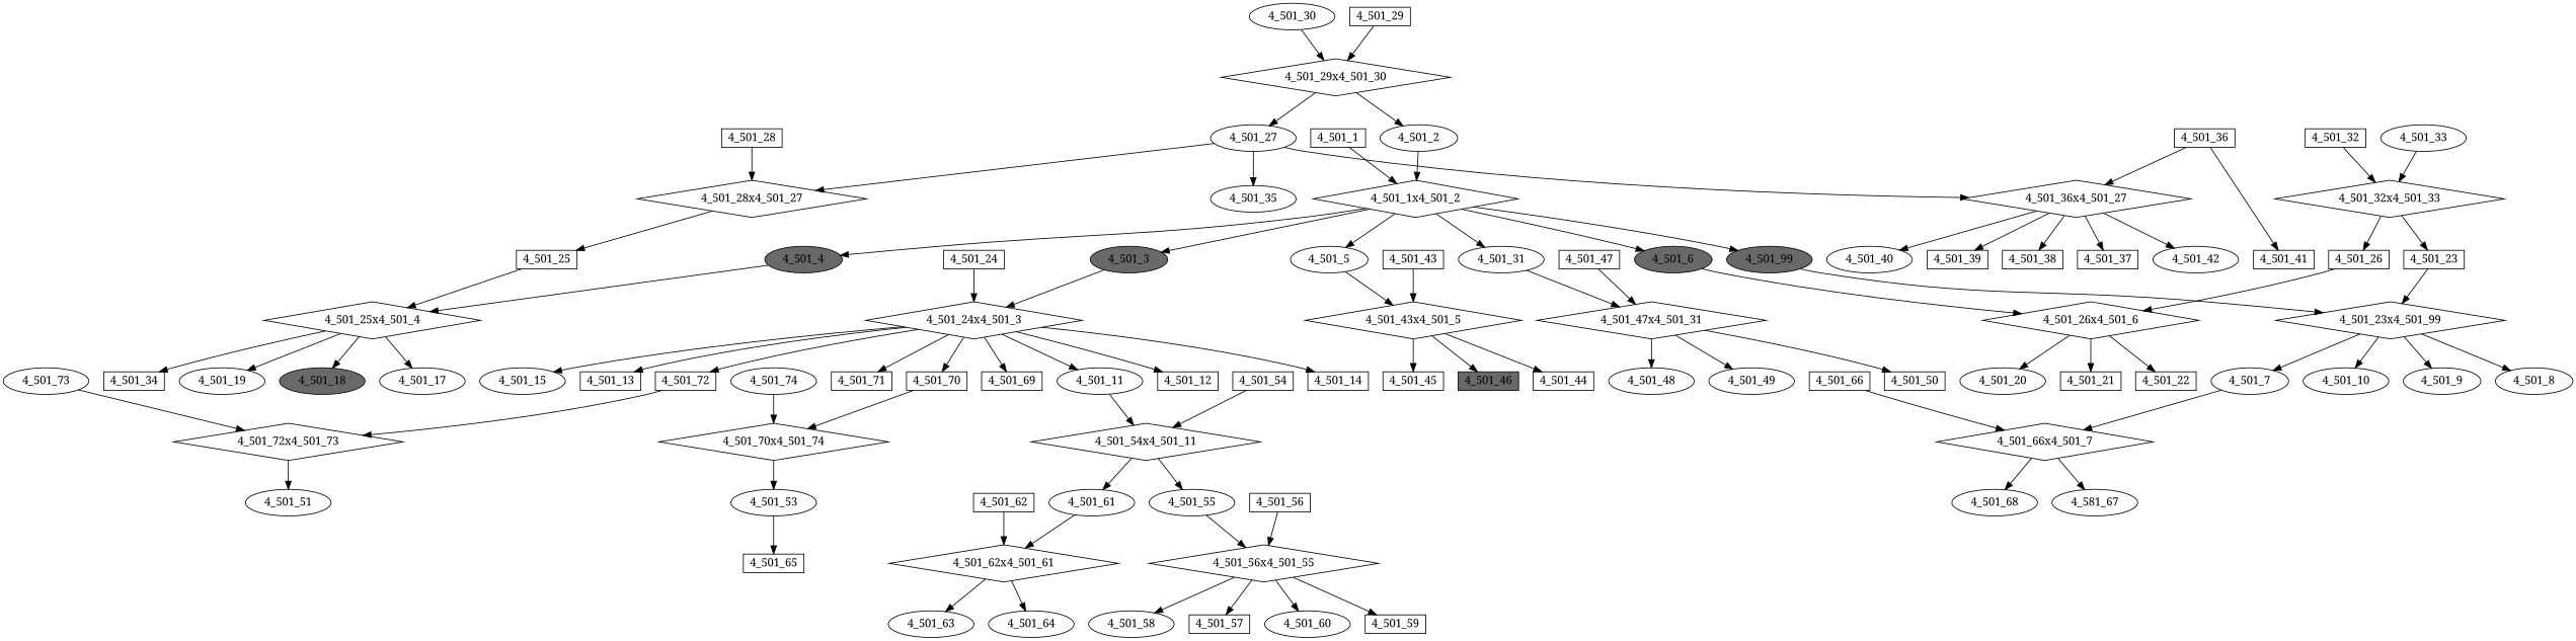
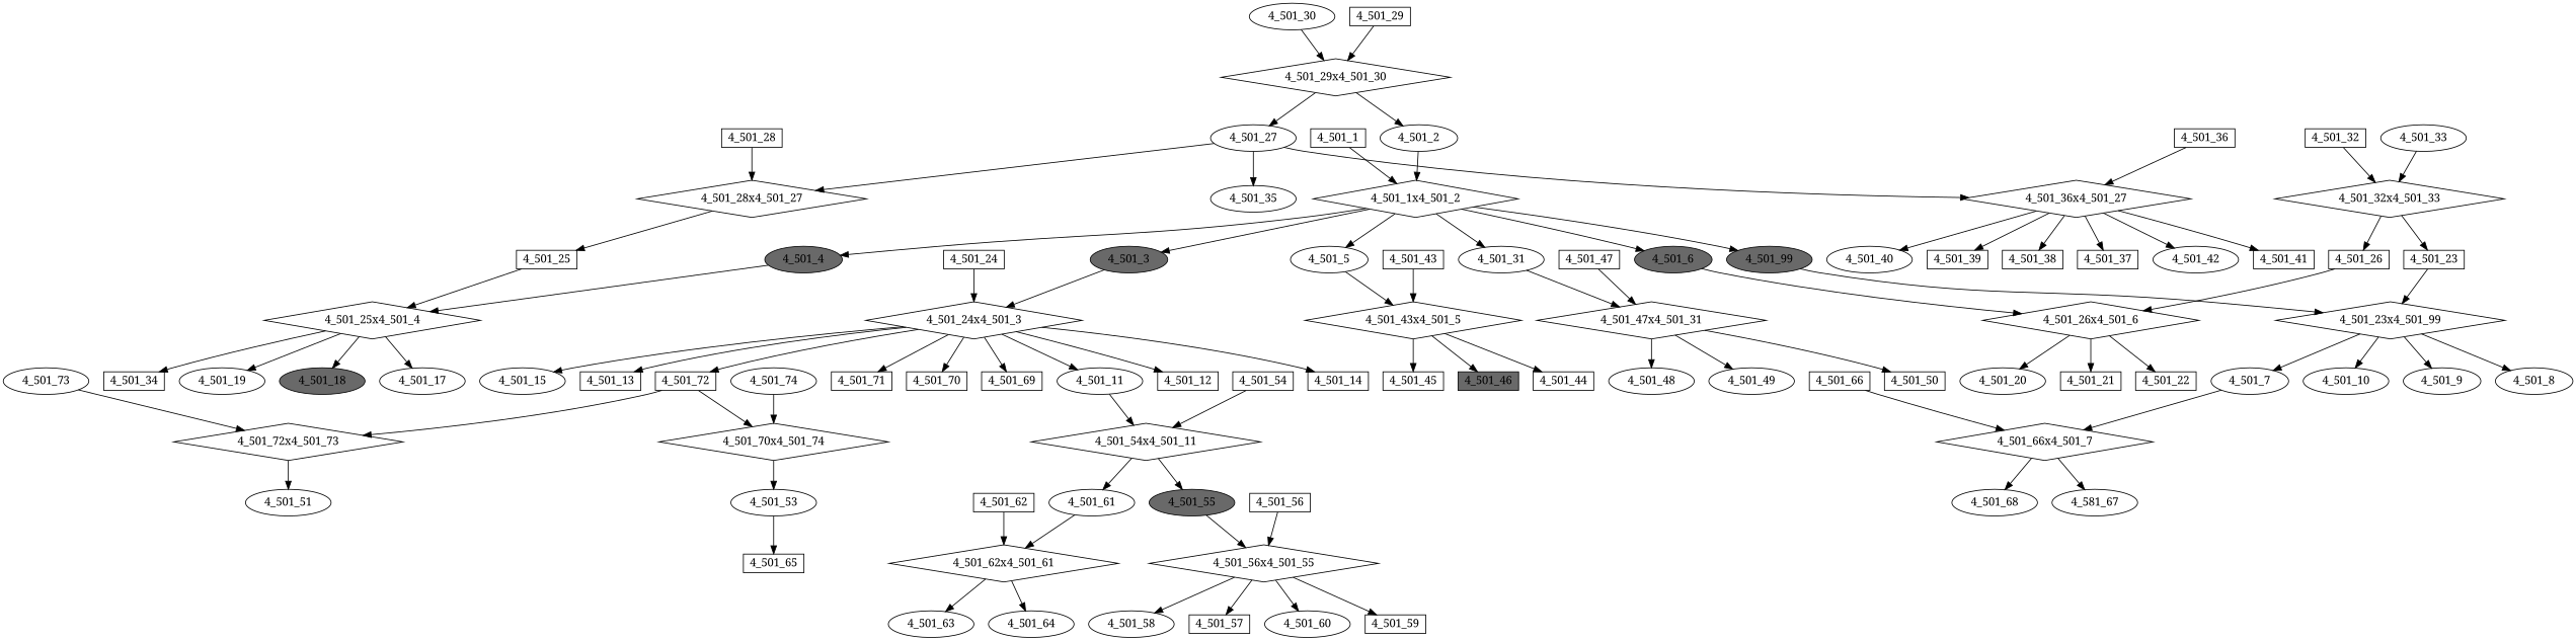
  digraph {
    fontname="Noto Serif"
    node [fillcolor=white fontcolor=black fontname="Noto Serif" regular=0 shape=ellipse style=filled]
    edge [fontname="Noto Serif"]
    "4_501_15" [height=0.3 width=0.5]
    "4_501_24x4_501_3" [height=.1 shape=diamond width=.1 fillcolor="" fontcolor="" regular="" style=""]
    "4_501_13" [height=0.3 shape=box width=0.5]
    "4_501_72" [height=0.3 shape=box width=0.5]
    "4_501_71" [height=0.3 shape=box width=0.5]
    "4_501_70" [height=0.3 shape=box width=0.5]
    "4_501_69" [height=0.3 shape=box width=0.5]
    "4_501_12" [height=0.3 shape=box width=0.5]
    "4_501_11" [height=0.3 width=0.5]
    "4_501_14" [height=0.3 shape=box width=0.5]
    "4_501_72x4_501_73" [height=.1 shape=diamond width=.1 fillcolor="" fontcolor="" regular="" style=""]
    "4_501_70x4_501_74" [height=.1 shape=diamond width=.1 fillcolor="" fontcolor="" regular="" style=""]
    "4_501_54x4_501_11" [height=.1 shape=diamond width=.1 fillcolor="" fontcolor="" regular="" style=""]
    "4_501_9" [height=0.3 width=0.5]
    "4_501_23x4_501_99" [height=.1 shape=diamond width=.1 fillcolor="" fontcolor="" regular="" style=""]
    "4_501_8" [height=0.3 width=0.5]
    "4_501_7" [height=0.3 width=0.5]
    "4_501_10" [height=0.3 width=0.5]
    "4_501_66x4_501_7" [height=.1 shape=diamond width=.1 fillcolor="" fontcolor="" regular="" style=""]
    "4_501_19" [height=0.3 width=0.5]
    "4_501_25x4_501_4" [height=.1 shape=diamond width=.1 fillcolor="" fontcolor="" regular="" style=""]
    "4_501_18" [fillcolor=dimgrey height=0.3 width=0.5]
    "4_501_17" [height=0.3 width=0.5]
    "4_501_34" [height=0.3 shape=box width=0.5]
    "4_501_49" [height=0.3 width=0.5]
    "4_501_47x4_501_31" [height=.1 shape=diamond width=.1 fillcolor="" fontcolor="" regular="" style=""]
    "4_501_50" [height=0.3 shape=box width=0.5]
    "4_501_48" [height=0.3 width=0.5]
    "4_501_62" [height=0.3 shape=box width=0.5]
    "4_501_62x4_501_61" [height=.1 shape=diamond width=.1 fillcolor="" fontcolor="" regular="" style=""]
    "4_501_63" [height=0.3 width=0.5]
    "4_501_64" [height=0.3 width=0.5]
    "4_501_65" [height=0.3 shape=box width=0.5]
    "4_501_61" [height=0.3 width=0.5]
-   "4_501_55" [height=0.3 width=0.5]
+   "4_501_55" [fillcolor=dimgrey height=0.3 width=0.5]
    "4_501_56x4_501_55" [height=.1 shape=diamond width=.1 fillcolor="" fontcolor="" regular="" style=""]
    "4_501_60" [height=0.3 width=0.5]
    "4_501_59" [height=0.3 shape=box width=0.5]
    "4_501_58" [height=0.3 width=0.5]
    "4_501_57" [height=0.3 shape=box width=0.5]
    "4_501_56" [height=0.3 shape=box width=0.5]
    "4_501_54" [height=0.3 shape=box width=0.5]
    "4_501_53" [height=0.3 width=0.5]
    "4_501_51" [height=0.3 width=0.5]
    "4_501_5" [height=0.3 width=0.5]
    "4_501_43x4_501_5" [height=.1 shape=diamond width=.1 fillcolor="" fontcolor="" regular="" style=""]
    "4_501_45" [height=0.3 shape=box width=0.5]
    "4_501_46" [fillcolor=dimgrey height=0.3 shape=box width=0.5]
    "4_501_44" [height=0.3 shape=box width=0.5]
    "4_501_1x4_501_2" [height=.1 shape=diamond width=.1 fillcolor="" fontcolor="" regular="" style=""]
    "4_501_6" [fillcolor=dimgrey height=0.3 width=0.5]
    "4_501_99" [fillcolor=dimgrey height=0.3 width=0.5]
    "4_501_3" [fillcolor=dimgrey height=0.3 width=0.5]
    "4_501_4" [fillcolor=dimgrey height=0.3 width=0.5]
    "4_501_31" [height=0.3 width=0.5]
    "4_501_26x4_501_6" [height=.1 shape=diamond width=.1 fillcolor="" fontcolor="" regular="" style=""]
    "4_501_66" [height=0.3 shape=box width=0.5]
    "4_501_68" [height=0.3 width=0.5]
    n59 [height=0.3 label="4_581_67" width=0.5]
    "4_501_73" [height=0.3 width=0.5]
    "4_501_20" [height=0.3 width=0.5]
    "4_501_21" [height=0.3 shape=box width=0.5]
    "4_501_22" [height=0.3 shape=box width=0.5]
    "4_501_47" [height=0.3 shape=box width=0.5]
    "4_501_74" [height=0.3 width=0.5]
    "4_501_1" [height=0.3 shape=box width=0.5]
    "4_501_2" [height=0.3 width=0.5]
    "4_501_29x4_501_30" [height=.1 shape=diamond width=.1 fillcolor="" fontcolor="" regular="" style=""]
    "4_501_27" [height=0.3 width=0.5]
    "4_501_28x4_501_27" [height=.1 shape=diamond width=.1 fillcolor="" fontcolor="" regular="" style=""]
    "4_501_36x4_501_27" [height=.1 shape=diamond width=.1 fillcolor="" fontcolor="" regular="" style=""]
    "4_501_35" [height=0.3 width=0.5]
    "4_501_23" [height=0.3 shape=box width=0.5]
    "4_501_32x4_501_33" [height=.1 shape=diamond width=.1 fillcolor="" fontcolor="" regular="" style=""]
    "4_501_26" [height=0.3 shape=box width=0.5]
    "4_501_24" [height=0.3 shape=box width=0.5]
    "4_501_25" [height=0.3 shape=box width=0.5]
    "4_501_40" [height=0.3 width=0.5]
    "4_501_39" [height=0.3 shape=box width=0.5]
    "4_501_41" [height=0.3 shape=box width=0.5]
    "4_501_38" [height=0.3 shape=box width=0.5]
    "4_501_37" [height=0.3 shape=box width=0.5]
    "4_501_42" [height=0.3 width=0.5]
    "4_501_28" [height=0.3 shape=box width=0.5]
    "4_501_30" [height=0.3 width=0.5]
    "4_501_43" [height=0.3 shape=box width=0.5]
    "4_501_29" [height=0.3 shape=box width=0.5]
    "4_501_36" [height=0.3 shape=box width=0.5]
    "4_501_33" [height=0.3 width=0.5]
    "4_501_32" [height=0.3 shape=box width=0.5]
    "4_501_24x4_501_3" -> "4_501_15"
    "4_501_24x4_501_3" -> "4_501_13"
    "4_501_24x4_501_3" -> "4_501_72"
    "4_501_24x4_501_3" -> "4_501_71"
    "4_501_24x4_501_3" -> "4_501_70"
    "4_501_24x4_501_3" -> "4_501_69"
    "4_501_24x4_501_3" -> "4_501_12"
    "4_501_24x4_501_3" -> "4_501_11"
    "4_501_24x4_501_3" -> "4_501_14"
    "4_501_72" -> "4_501_72x4_501_73"
-   "4_501_70" -> "4_501_70x4_501_74"
+   "4_501_72" -> "4_501_70x4_501_74"
    "4_501_11" -> "4_501_54x4_501_11"
    "4_501_72x4_501_73" -> "4_501_51"
    "4_501_70x4_501_74" -> "4_501_53"
    "4_501_54x4_501_11" -> "4_501_61"
    "4_501_54x4_501_11" -> "4_501_55"
    "4_501_23x4_501_99" -> "4_501_9"
    "4_501_23x4_501_99" -> "4_501_8"
    "4_501_23x4_501_99" -> "4_501_7"
    "4_501_23x4_501_99" -> "4_501_10"
    "4_501_7" -> "4_501_66x4_501_7"
    "4_501_66x4_501_7" -> "4_501_68"
    "4_501_66x4_501_7" -> n59
    "4_501_25x4_501_4" -> "4_501_19"
    "4_501_25x4_501_4" -> "4_501_18"
    "4_501_25x4_501_4" -> "4_501_17"
    "4_501_25x4_501_4" -> "4_501_34"
    "4_501_47x4_501_31" -> "4_501_49"
    "4_501_47x4_501_31" -> "4_501_50"
    "4_501_47x4_501_31" -> "4_501_48"
    "4_501_62" -> "4_501_62x4_501_61"
    "4_501_62x4_501_61" -> "4_501_63"
    "4_501_62x4_501_61" -> "4_501_64"
    "4_501_61" -> "4_501_62x4_501_61"
    "4_501_55" -> "4_501_56x4_501_55"
    "4_501_56x4_501_55" -> "4_501_60"
    "4_501_56x4_501_55" -> "4_501_59"
    "4_501_56x4_501_55" -> "4_501_58"
    "4_501_56x4_501_55" -> "4_501_57"
    "4_501_56" -> "4_501_56x4_501_55"
    "4_501_54" -> "4_501_54x4_501_11"
    "4_501_53" -> "4_501_65"
    "4_501_5" -> "4_501_43x4_501_5"
    "4_501_43x4_501_5" -> "4_501_45"
    "4_501_43x4_501_5" -> "4_501_46"
    "4_501_43x4_501_5" -> "4_501_44"
    "4_501_1x4_501_2" -> "4_501_5"
    "4_501_1x4_501_2" -> "4_501_6"
    "4_501_1x4_501_2" -> "4_501_99"
    "4_501_1x4_501_2" -> "4_501_3"
    "4_501_1x4_501_2" -> "4_501_4"
    "4_501_1x4_501_2" -> "4_501_31"
    "4_501_6" -> "4_501_26x4_501_6"
    "4_501_99" -> "4_501_23x4_501_99"
    "4_501_3" -> "4_501_24x4_501_3"
    "4_501_4" -> "4_501_25x4_501_4"
    "4_501_31" -> "4_501_47x4_501_31"
    "4_501_26x4_501_6" -> "4_501_20"
    "4_501_26x4_501_6" -> "4_501_21"
    "4_501_26x4_501_6" -> "4_501_22"
    "4_501_66" -> "4_501_66x4_501_7"
    "4_501_73" -> "4_501_72x4_501_73"
    "4_501_47" -> "4_501_47x4_501_31"
    "4_501_74" -> "4_501_70x4_501_74"
    "4_501_1" -> "4_501_1x4_501_2"
    "4_501_2" -> "4_501_1x4_501_2"
    "4_501_29x4_501_30" -> "4_501_2"
    "4_501_29x4_501_30" -> "4_501_27"
    "4_501_27" -> "4_501_28x4_501_27"
    "4_501_27" -> "4_501_36x4_501_27"
    "4_501_27" -> "4_501_35"
    "4_501_28x4_501_27" -> "4_501_25"
    "4_501_36x4_501_27" -> "4_501_40"
    "4_501_36x4_501_27" -> "4_501_39"
-   "4_501_36" -> "4_501_41"
+   "4_501_36x4_501_27" -> "4_501_41"
    "4_501_36x4_501_27" -> "4_501_38"
    "4_501_36x4_501_27" -> "4_501_37"
    "4_501_36x4_501_27" -> "4_501_42"
    "4_501_23" -> "4_501_23x4_501_99"
    "4_501_32x4_501_33" -> "4_501_23"
    "4_501_32x4_501_33" -> "4_501_26"
    "4_501_26" -> "4_501_26x4_501_6"
    "4_501_24" -> "4_501_24x4_501_3"
    "4_501_25" -> "4_501_25x4_501_4"
    "4_501_28" -> "4_501_28x4_501_27"
    "4_501_30" -> "4_501_29x4_501_30"
    "4_501_43" -> "4_501_43x4_501_5"
    "4_501_29" -> "4_501_29x4_501_30"
    "4_501_36" -> "4_501_36x4_501_27"
    "4_501_33" -> "4_501_32x4_501_33"
    "4_501_32" -> "4_501_32x4_501_33"
  }
